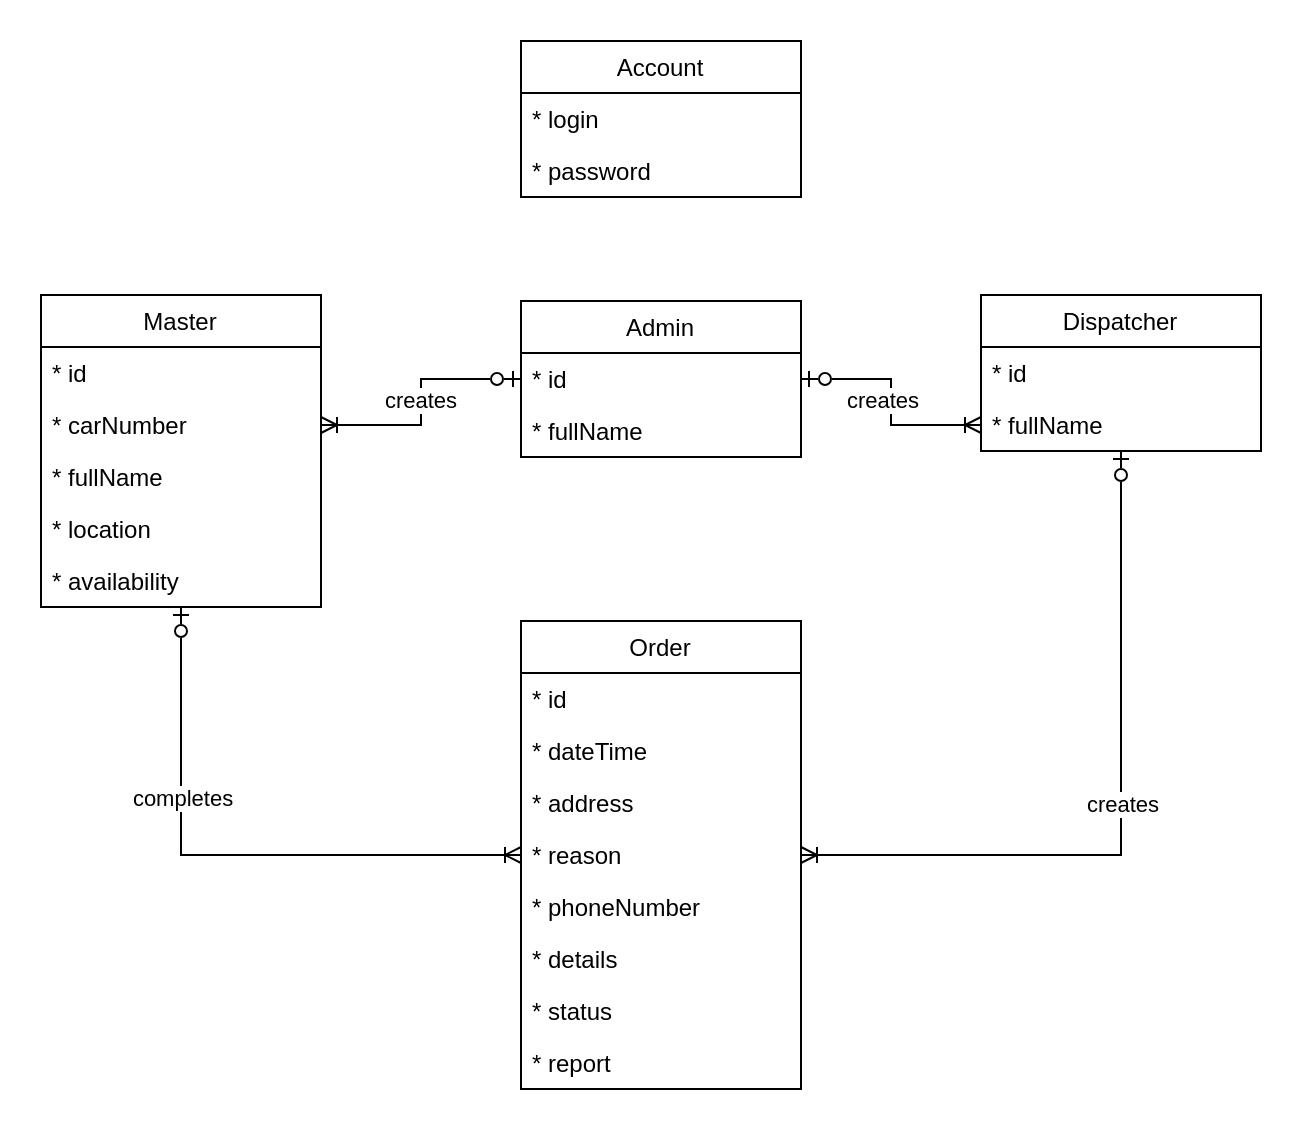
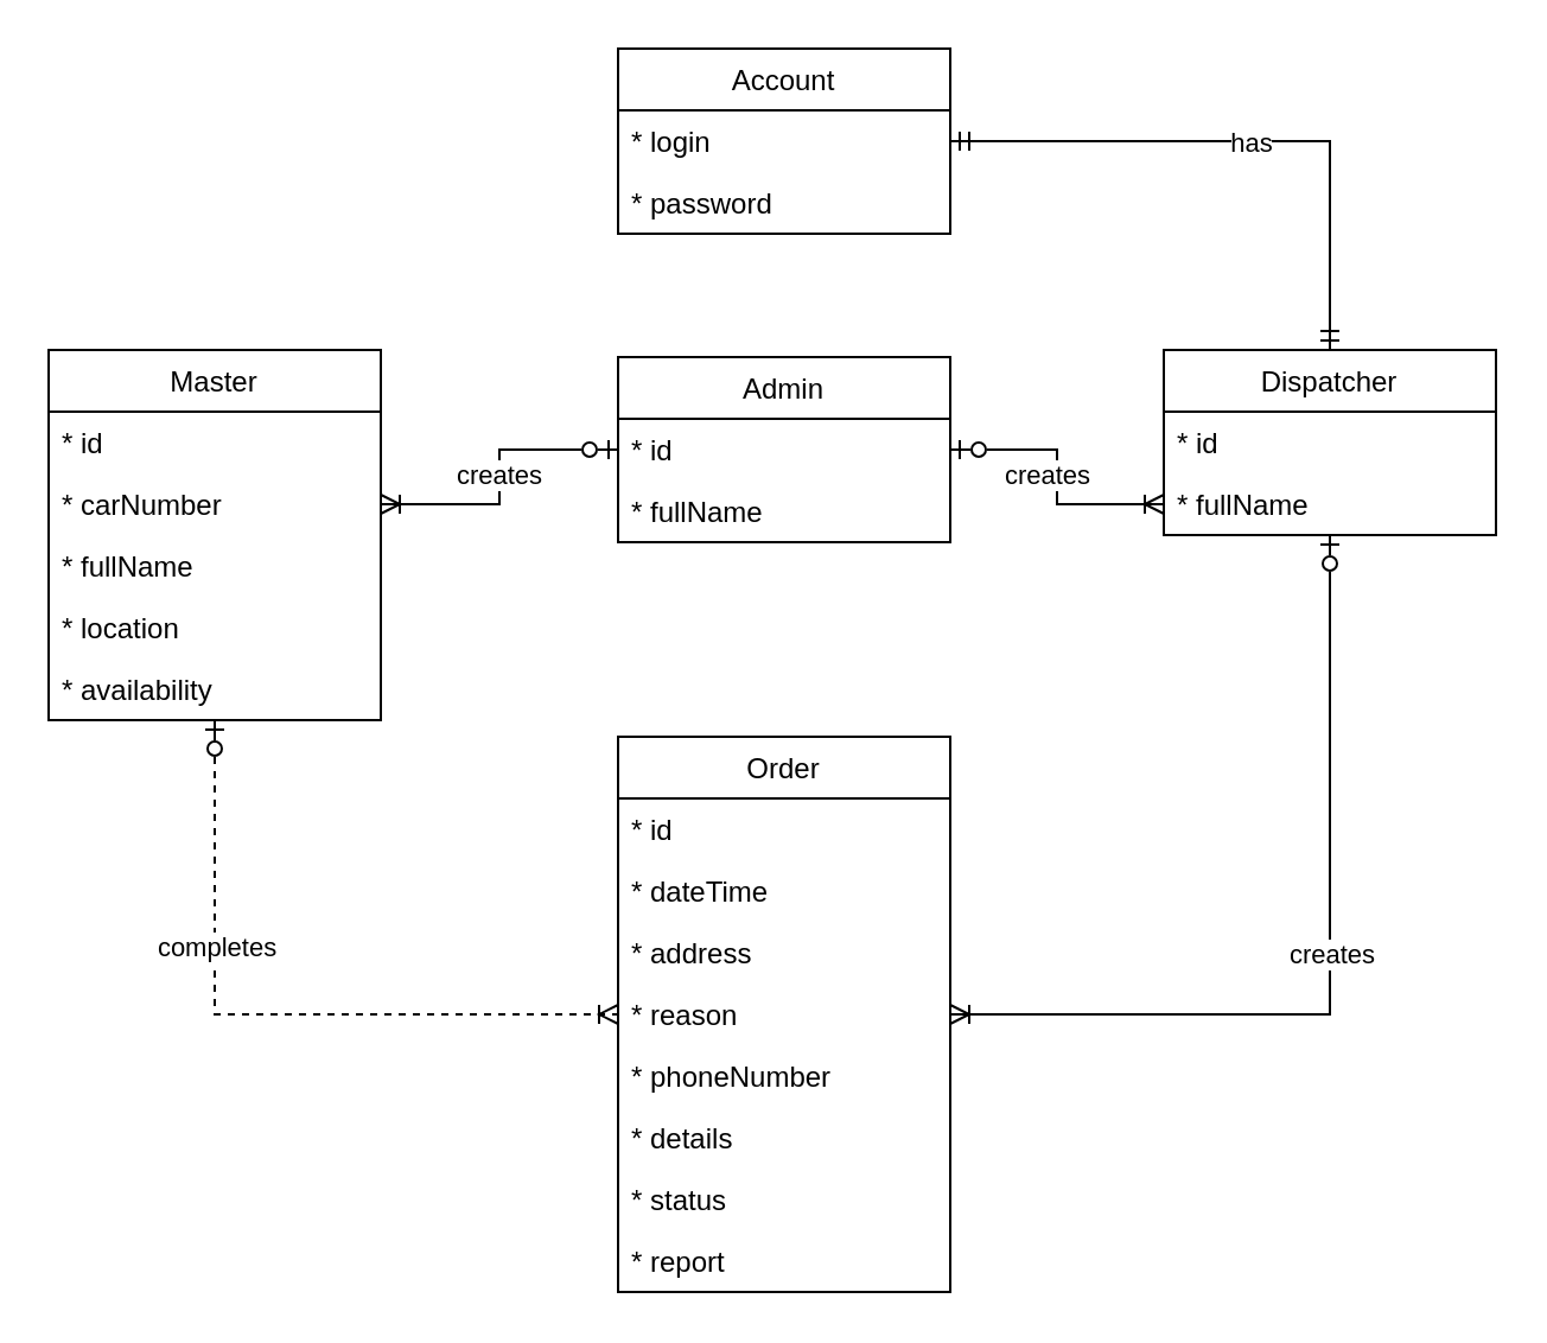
  <mxCell id="0" />
  <mxCell id="1" parent="0" />
  <mxCell id="2" value="Account" style="swimlane;fontStyle=0;childLayout=stackLayout;horizontal=1;startSize=26;fillColor=none;horizontalStack=0;resizeParent=1;resizeParentMax=0;resizeLast=0;collapsible=1;marginBottom=0;" vertex="1" parent="1"><mxGeometry x="260" y="20" width="140" height="78" as="geometry" /></mxCell>
  <mxCell id="3" value="* login" style="text;strokeColor=none;fillColor=none;align=left;verticalAlign=top;spacingLeft=4;spacingRight=4;overflow=hidden;rotatable=0;points=[[0,0.5],[1,0.5]];portConstraint=eastwest;" vertex="1" parent="2"><mxGeometry y="26" width="140" height="26" as="geometry" /></mxCell>
  <mxCell id="4" value="* password" style="text;strokeColor=none;fillColor=none;align=left;verticalAlign=top;spacingLeft=4;spacingRight=4;overflow=hidden;rotatable=0;points=[[0,0.5],[1,0.5]];portConstraint=eastwest;" vertex="1" parent="2"><mxGeometry y="52" width="140" height="26" as="geometry" /></mxCell>
  <mxCell id="5" value="Admin" style="swimlane;fontStyle=0;childLayout=stackLayout;horizontal=1;startSize=26;fillColor=none;horizontalStack=0;resizeParent=1;resizeParentMax=0;resizeLast=0;collapsible=1;marginBottom=0;" vertex="1" parent="1"><mxGeometry x="260" y="150" width="140" height="78" as="geometry" /></mxCell>
  <mxCell id="6" value="* id" style="text;strokeColor=none;fillColor=none;align=left;verticalAlign=top;spacingLeft=4;spacingRight=4;overflow=hidden;rotatable=0;points=[[0,0.5],[1,0.5]];portConstraint=eastwest;" vertex="1" parent="5"><mxGeometry y="26" width="140" height="26" as="geometry" /></mxCell>
  <mxCell id="7" value="* fullName" style="text;strokeColor=none;fillColor=none;align=left;verticalAlign=top;spacingLeft=4;spacingRight=4;overflow=hidden;rotatable=0;points=[[0,0.5],[1,0.5]];portConstraint=eastwest;" vertex="1" parent="5"><mxGeometry y="52" width="140" height="26" as="geometry" /></mxCell>
+ <mxCell id="8" style="edgeStyle=orthogonalEdgeStyle;rounded=0;orthogonalLoop=1;jettySize=auto;html=1;entryX=1;entryY=0.5;entryDx=0;entryDy=0;endArrow=ERmandOne;endFill=0;startArrow=ERmandOne;startFill=0;" edge="1" parent="1" source="12" target="3"><mxGeometry relative="1" as="geometry" /></mxCell>
+ <mxCell id="9" value="has" style="edgeLabel;html=1;align=center;verticalAlign=middle;resizable=0;points=[];" vertex="1" connectable="0" parent="8"><mxGeometry x="-0.016" relative="1" as="geometry"><mxPoint as="offset" /></mxGeometry></mxCell>
  <mxCell id="10" style="edgeStyle=orthogonalEdgeStyle;rounded=0;orthogonalLoop=1;jettySize=auto;html=1;entryX=1;entryY=0.5;entryDx=0;entryDy=0;startArrow=ERzeroToOne;startFill=0;endArrow=ERoneToMany;endFill=0;" edge="1" parent="1" source="12" target="27"><mxGeometry relative="1" as="geometry" /></mxCell>
  <mxCell id="11" value="creates" style="edgeLabel;html=1;align=center;verticalAlign=middle;resizable=0;points=[];" vertex="1" connectable="0" parent="10"><mxGeometry x="-0.238" relative="1" as="geometry"><mxPoint y="38" as="offset" /></mxGeometry></mxCell>
  <mxCell id="12" value="Dispatcher" style="swimlane;fontStyle=0;childLayout=stackLayout;horizontal=1;startSize=26;fillColor=none;horizontalStack=0;resizeParent=1;resizeParentMax=0;resizeLast=0;collapsible=1;marginBottom=0;" vertex="1" parent="1"><mxGeometry x="490" y="147" width="140" height="78" as="geometry" /></mxCell>
  <mxCell id="13" value="* id" style="text;strokeColor=none;fillColor=none;align=left;verticalAlign=top;spacingLeft=4;spacingRight=4;overflow=hidden;rotatable=0;points=[[0,0.5],[1,0.5]];portConstraint=eastwest;" vertex="1" parent="12"><mxGeometry y="26" width="140" height="26" as="geometry" /></mxCell>
  <mxCell id="14" value="* fullName" style="text;strokeColor=none;fillColor=none;align=left;verticalAlign=top;spacingLeft=4;spacingRight=4;overflow=hidden;rotatable=0;points=[[0,0.5],[1,0.5]];portConstraint=eastwest;" vertex="1" parent="12"><mxGeometry y="52" width="140" height="26" as="geometry" /></mxCell>
- <mxCell id="15" style="edgeStyle=orthogonalEdgeStyle;rounded=0;orthogonalLoop=1;jettySize=auto;html=1;entryX=0;entryY=0.5;entryDx=0;entryDy=0;startArrow=ERzeroToOne;startFill=0;endArrow=ERoneToMany;endFill=0;" edge="1" parent="1" source="17" target="27"><mxGeometry relative="1" as="geometry" /></mxCell>
+ <mxCell id="15" style="edgeStyle=orthogonalEdgeStyle;rounded=0;orthogonalLoop=1;jettySize=auto;html=1;entryX=0;entryY=0.5;entryDx=0;entryDy=0;startArrow=ERzeroToOne;startFill=0;endArrow=ERoneToMany;endFill=0;dashed=1;" edge="1" parent="1" source="17" target="27"><mxGeometry relative="1" as="geometry" /></mxCell>
  <mxCell id="16" value="completes" style="edgeLabel;html=1;align=center;verticalAlign=middle;resizable=0;points=[];" vertex="1" connectable="0" parent="15"><mxGeometry x="-0.4" y="-2" relative="1" as="geometry"><mxPoint x="2" y="7" as="offset" /></mxGeometry></mxCell>
  <mxCell id="17" value="Master" style="swimlane;fontStyle=0;childLayout=stackLayout;horizontal=1;startSize=26;fillColor=none;horizontalStack=0;resizeParent=1;resizeParentMax=0;resizeLast=0;collapsible=1;marginBottom=0;" vertex="1" parent="1"><mxGeometry x="20" y="147" width="140" height="156" as="geometry" /></mxCell>
  <mxCell id="18" value="* id" style="text;strokeColor=none;fillColor=none;align=left;verticalAlign=top;spacingLeft=4;spacingRight=4;overflow=hidden;rotatable=0;points=[[0,0.5],[1,0.5]];portConstraint=eastwest;" vertex="1" parent="17"><mxGeometry y="26" width="140" height="26" as="geometry" /></mxCell>
  <mxCell id="19" value="* carNumber" style="text;strokeColor=none;fillColor=none;align=left;verticalAlign=top;spacingLeft=4;spacingRight=4;overflow=hidden;rotatable=0;points=[[0,0.5],[1,0.5]];portConstraint=eastwest;" vertex="1" parent="17"><mxGeometry y="52" width="140" height="26" as="geometry" /></mxCell>
  <mxCell id="20" value="* fullName" style="text;strokeColor=none;fillColor=none;align=left;verticalAlign=top;spacingLeft=4;spacingRight=4;overflow=hidden;rotatable=0;points=[[0,0.5],[1,0.5]];portConstraint=eastwest;" vertex="1" parent="17"><mxGeometry y="78" width="140" height="26" as="geometry" /></mxCell>
  <mxCell id="21" value="* location" style="text;strokeColor=none;fillColor=none;align=left;verticalAlign=top;spacingLeft=4;spacingRight=4;overflow=hidden;rotatable=0;points=[[0,0.5],[1,0.5]];portConstraint=eastwest;" vertex="1" parent="17"><mxGeometry y="104" width="140" height="26" as="geometry" /></mxCell>
  <mxCell id="22" value="* availability" style="text;strokeColor=none;fillColor=none;align=left;verticalAlign=top;spacingLeft=4;spacingRight=4;overflow=hidden;rotatable=0;points=[[0,0.5],[1,0.5]];portConstraint=eastwest;" vertex="1" parent="17"><mxGeometry y="130" width="140" height="26" as="geometry" /></mxCell>
  <mxCell id="23" value="Order" style="swimlane;fontStyle=0;childLayout=stackLayout;horizontal=1;startSize=26;fillColor=none;horizontalStack=0;resizeParent=1;resizeParentMax=0;resizeLast=0;collapsible=1;marginBottom=0;" vertex="1" parent="1"><mxGeometry x="260" y="310" width="140" height="234" as="geometry" /></mxCell>
  <mxCell id="24" value="* id" style="text;strokeColor=none;fillColor=none;align=left;verticalAlign=top;spacingLeft=4;spacingRight=4;overflow=hidden;rotatable=0;points=[[0,0.5],[1,0.5]];portConstraint=eastwest;" vertex="1" parent="23"><mxGeometry y="26" width="140" height="26" as="geometry" /></mxCell>
  <mxCell id="25" value="* dateTime" style="text;strokeColor=none;fillColor=none;align=left;verticalAlign=top;spacingLeft=4;spacingRight=4;overflow=hidden;rotatable=0;points=[[0,0.5],[1,0.5]];portConstraint=eastwest;" vertex="1" parent="23"><mxGeometry y="52" width="140" height="26" as="geometry" /></mxCell>
  <mxCell id="26" value="* address" style="text;strokeColor=none;fillColor=none;align=left;verticalAlign=top;spacingLeft=4;spacingRight=4;overflow=hidden;rotatable=0;points=[[0,0.5],[1,0.5]];portConstraint=eastwest;" vertex="1" parent="23"><mxGeometry y="78" width="140" height="26" as="geometry" /></mxCell>
  <mxCell id="27" value="* reason" style="text;strokeColor=none;fillColor=none;align=left;verticalAlign=top;spacingLeft=4;spacingRight=4;overflow=hidden;rotatable=0;points=[[0,0.5],[1,0.5]];portConstraint=eastwest;" vertex="1" parent="23"><mxGeometry y="104" width="140" height="26" as="geometry" /></mxCell>
  <mxCell id="28" value="* phoneNumber" style="text;strokeColor=none;fillColor=none;align=left;verticalAlign=top;spacingLeft=4;spacingRight=4;overflow=hidden;rotatable=0;points=[[0,0.5],[1,0.5]];portConstraint=eastwest;" vertex="1" parent="23"><mxGeometry y="130" width="140" height="26" as="geometry" /></mxCell>
  <mxCell id="29" value="* details" style="text;strokeColor=none;fillColor=none;align=left;verticalAlign=top;spacingLeft=4;spacingRight=4;overflow=hidden;rotatable=0;points=[[0,0.5],[1,0.5]];portConstraint=eastwest;" vertex="1" parent="23"><mxGeometry y="156" width="140" height="26" as="geometry" /></mxCell>
  <mxCell id="30" value="* status" style="text;strokeColor=none;fillColor=none;align=left;verticalAlign=top;spacingLeft=4;spacingRight=4;overflow=hidden;rotatable=0;points=[[0,0.5],[1,0.5]];portConstraint=eastwest;" vertex="1" parent="23"><mxGeometry y="182" width="140" height="26" as="geometry" /></mxCell>
  <mxCell id="31" value="* report" style="text;strokeColor=none;fillColor=none;align=left;verticalAlign=top;spacingLeft=4;spacingRight=4;overflow=hidden;rotatable=0;points=[[0,0.5],[1,0.5]];portConstraint=eastwest;" vertex="1" parent="23"><mxGeometry y="208" width="140" height="26" as="geometry" /></mxCell>
  <mxCell id="32" style="edgeStyle=orthogonalEdgeStyle;rounded=0;orthogonalLoop=1;jettySize=auto;html=1;entryX=0;entryY=0.5;entryDx=0;entryDy=0;startArrow=ERzeroToOne;startFill=0;endArrow=ERoneToMany;endFill=0;" edge="1" parent="1" source="6" target="14"><mxGeometry relative="1" as="geometry" /></mxCell>
  <mxCell id="33" value="creates" style="edgeLabel;html=1;align=center;verticalAlign=middle;resizable=0;points=[];" vertex="1" connectable="0" parent="32"><mxGeometry x="-0.097" y="2" relative="1" as="geometry"><mxPoint x="-7" y="4" as="offset" /></mxGeometry></mxCell>
  <mxCell id="34" style="edgeStyle=orthogonalEdgeStyle;rounded=0;orthogonalLoop=1;jettySize=auto;html=1;exitX=0;exitY=0.5;exitDx=0;exitDy=0;entryX=1;entryY=0.5;entryDx=0;entryDy=0;startArrow=ERzeroToOne;startFill=0;endArrow=ERoneToMany;endFill=0;" edge="1" parent="1" source="6" target="19"><mxGeometry relative="1" as="geometry" /></mxCell>
  <mxCell id="35" value="creates" style="edgeLabel;html=1;align=center;verticalAlign=middle;resizable=0;points=[];" vertex="1" connectable="0" parent="34"><mxGeometry x="-0.122" y="-1" relative="1" as="geometry"><mxPoint y="6" as="offset" /></mxGeometry></mxCell>
